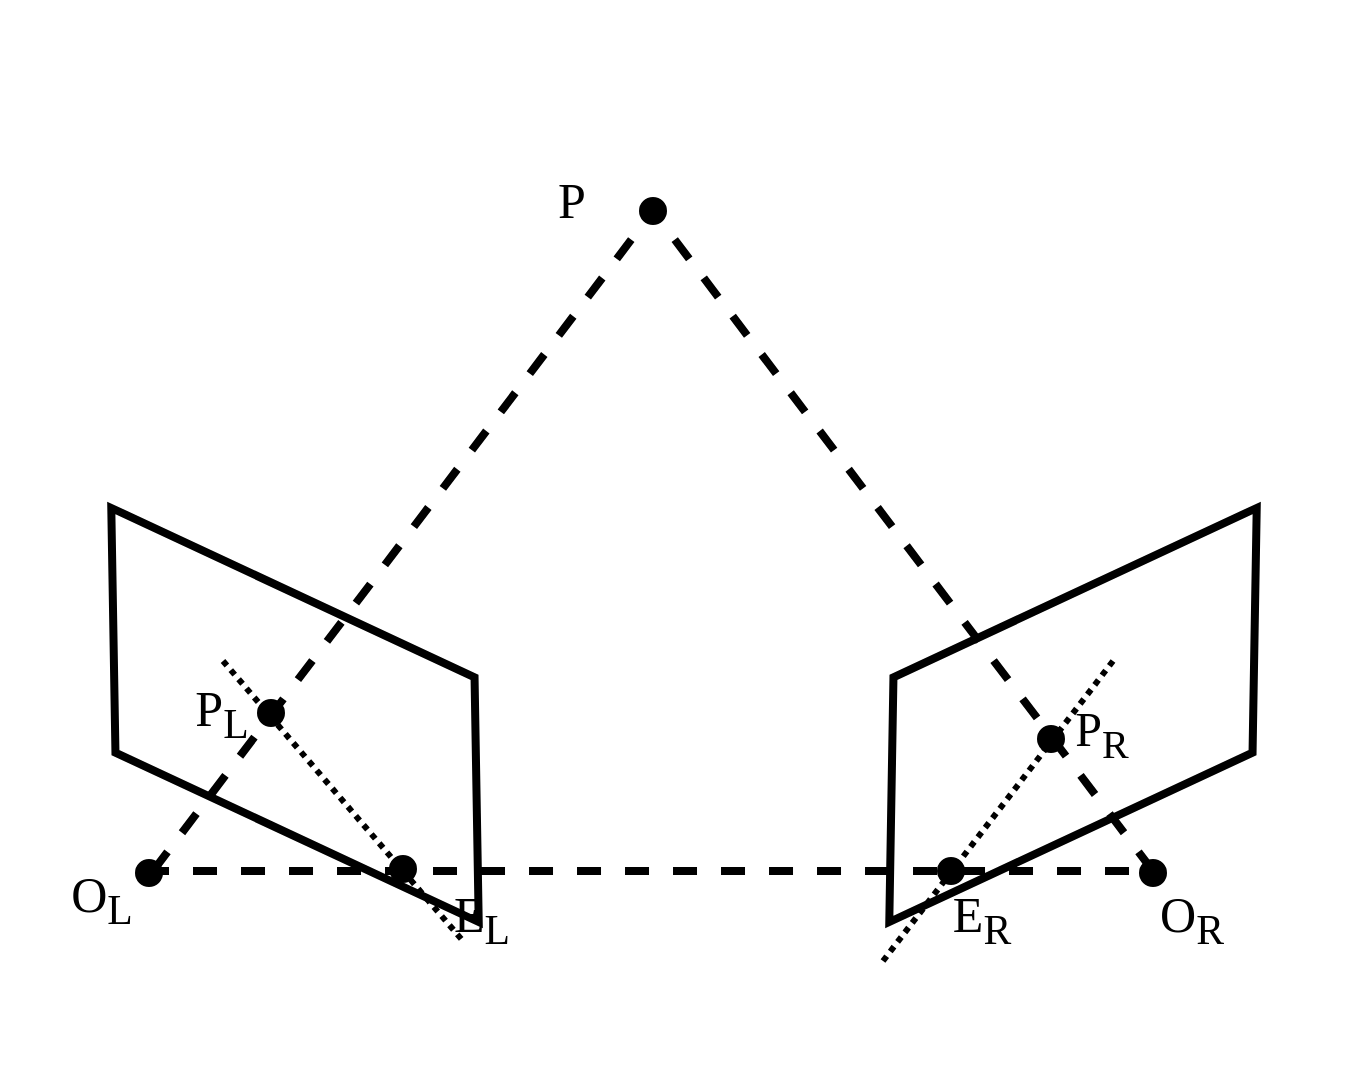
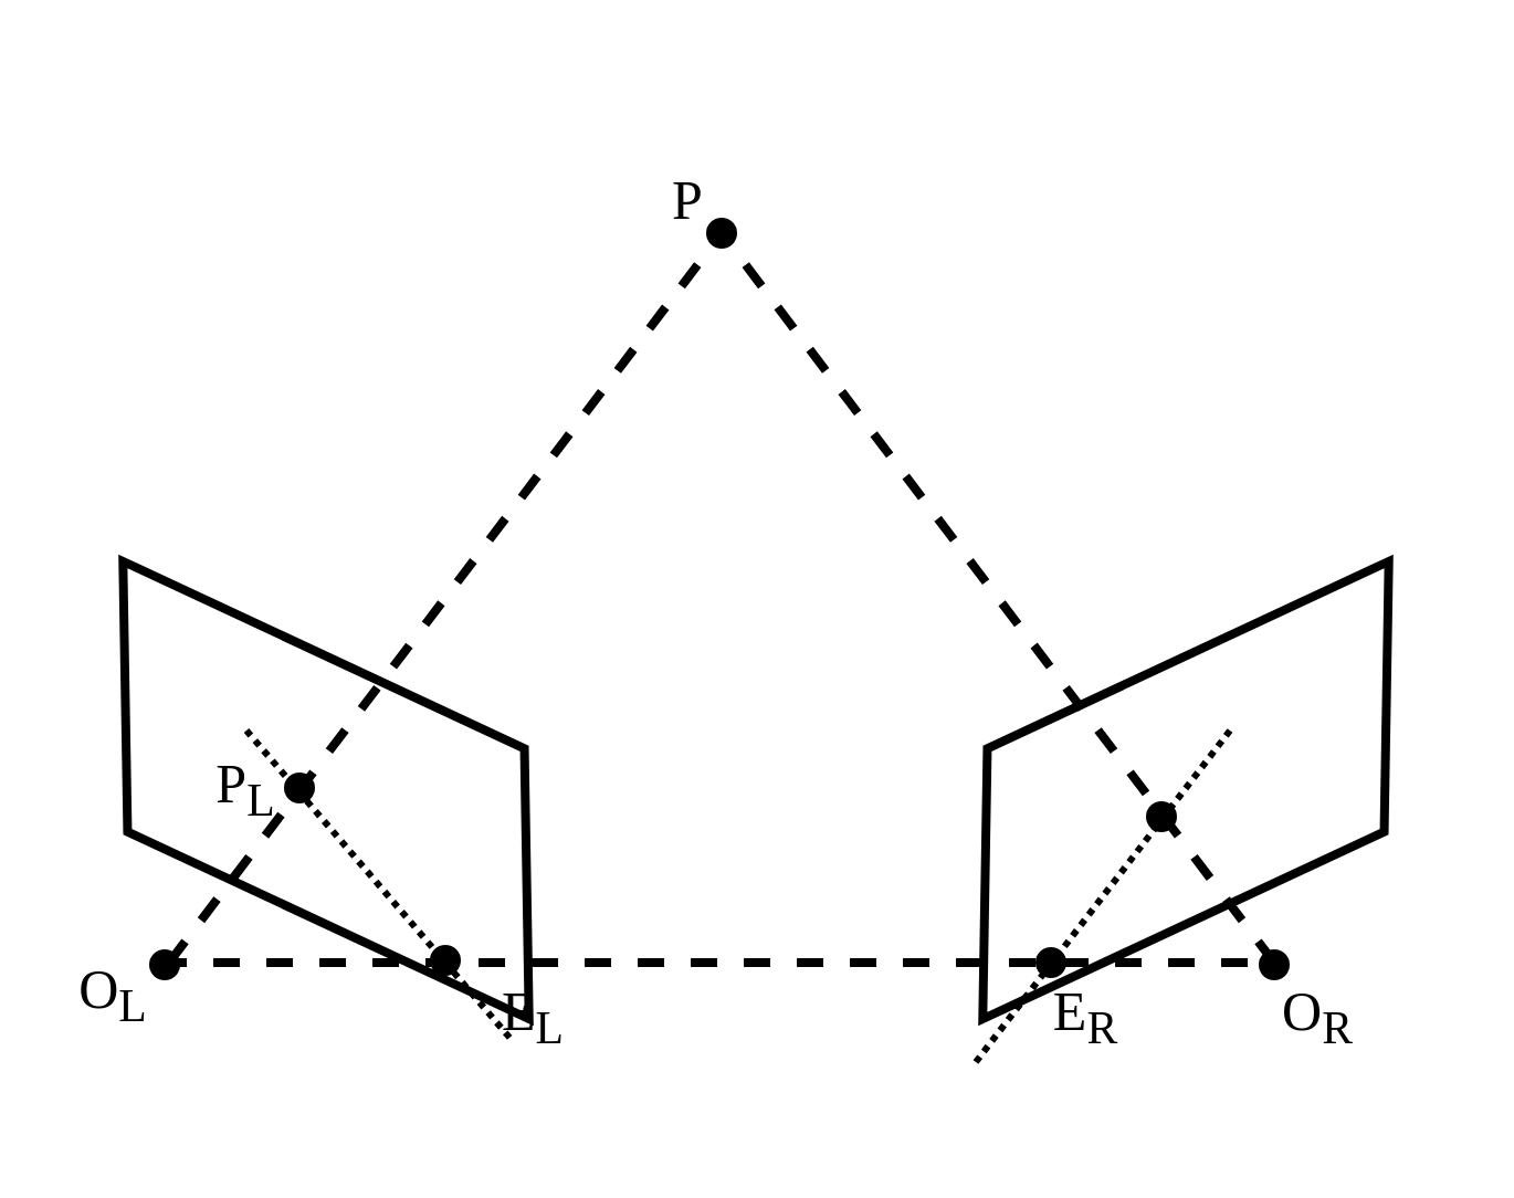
  <mxCell id="0" />
  <mxCell id="1" parent="0" />
  <mxCell id="2" value="" style="triangle;whiteSpace=wrap;html=1;rotation=-90;strokeWidth=4;fillColor=none;dashed=1;" vertex="1" parent="1"><mxGeometry x="161" y="20" width="330" height="500" as="geometry" /></mxCell>
  <mxCell id="3" value="" style="shape=parallelogram;perimeter=parallelogramPerimeter;whiteSpace=wrap;html=1;strokeWidth=4;fillColor=none;size=0.211;rotation=-25;" vertex="1" parent="1"><mxGeometry x="409" y="302" width="254" height="110" as="geometry" /></mxCell>
  <mxCell id="4" value="" style="shape=parallelogram;perimeter=parallelogramPerimeter;whiteSpace=wrap;html=1;strokeWidth=4;fillColor=none;size=0.211;rotation=25;direction=west;flipH=0;flipV=1;" vertex="1" parent="1"><mxGeometry x="20" y="302" width="254" height="110" as="geometry" /></mxCell>
  <mxCell id="5" value="" style="endArrow=none;html=1;strokeWidth=3;dashed=1;dashPattern=1 1;" edge="1" parent="1"><mxGeometry width="50" height="50" relative="1" as="geometry"><mxPoint x="111" y="330" as="sourcePoint" /><mxPoint x="231" y="470" as="targetPoint" /></mxGeometry></mxCell>
  <mxCell id="6" value="" style="endArrow=none;dashed=1;html=1;strokeWidth=3;dashPattern=1 1;" edge="1" parent="1"><mxGeometry width="50" height="50" relative="1" as="geometry"><mxPoint x="556" y="330" as="sourcePoint" /><mxPoint x="441" y="480" as="targetPoint" /></mxGeometry></mxCell>
- <mxCell id="7" value="&lt;font style=&quot;font-size: 25px&quot; face=&quot;Verdana&quot;&gt;P&lt;/font&gt;" style="text;html=1;strokeColor=none;fillColor=none;align=center;verticalAlign=middle;whiteSpace=wrap;rounded=0;" vertex="1" parent="1"><mxGeometry x="266" y="90" width="40" height="20" as="geometry" /></mxCell>
+ <mxCell id="7" value="&lt;font style=&quot;font-size: 25px&quot; face=&quot;Verdana&quot;&gt;P&lt;/font&gt;" style="text;html=1;strokeColor=none;fillColor=none;align=center;verticalAlign=middle;whiteSpace=wrap;rounded=0;" vertex="1" parent="1"><mxGeometry x="291" y="80" width="40" height="20" as="geometry" /></mxCell>
  <mxCell id="8" value="&lt;font style=&quot;font-size: 25px&quot; face=&quot;Verdana&quot;&gt;O&lt;sub&gt;R&lt;/sub&gt;&lt;/font&gt;" style="text;html=1;strokeColor=none;fillColor=none;align=center;verticalAlign=middle;whiteSpace=wrap;rounded=0;" vertex="1" parent="1"><mxGeometry x="576" y="450" width="40" height="20" as="geometry" /></mxCell>
  <mxCell id="9" value="&lt;font style=&quot;font-size: 25px&quot; face=&quot;Verdana&quot;&gt;O&lt;sub&gt;L&lt;/sub&gt;&lt;/font&gt;" style="text;html=1;strokeColor=none;fillColor=none;align=center;verticalAlign=middle;whiteSpace=wrap;rounded=0;" vertex="1" parent="1"><mxGeometry x="31" y="440" width="40" height="20" as="geometry" /></mxCell>
  <mxCell id="10" value="&lt;font style=&quot;font-size: 25px&quot; face=&quot;Verdana&quot;&gt;E&lt;sub&gt;L&lt;/sub&gt;&lt;/font&gt;" style="text;html=1;strokeColor=none;fillColor=none;align=center;verticalAlign=middle;whiteSpace=wrap;rounded=0;" vertex="1" parent="1"><mxGeometry x="221" y="450" width="40" height="20" as="geometry" /></mxCell>
  <mxCell id="11" value="&lt;font style=&quot;font-size: 25px&quot; face=&quot;Verdana&quot;&gt;E&lt;sub&gt;R&lt;/sub&gt;&lt;/font&gt;" style="text;html=1;strokeColor=none;fillColor=none;align=center;verticalAlign=middle;whiteSpace=wrap;rounded=0;" vertex="1" parent="1"><mxGeometry x="471" y="450" width="40" height="20" as="geometry" /></mxCell>
  <mxCell id="12" value="&lt;font style=&quot;font-size: 25px&quot; face=&quot;Verdana&quot;&gt;P&lt;sub&gt;L&lt;/sub&gt;&lt;/font&gt;" style="text;html=1;strokeColor=none;fillColor=none;align=center;verticalAlign=middle;whiteSpace=wrap;rounded=0;" vertex="1" parent="1"><mxGeometry x="91" y="347" width="40" height="20" as="geometry" /></mxCell>
- <mxCell id="13" value="&lt;font style=&quot;font-size: 24px&quot; face=&quot;Verdana&quot;&gt;P&lt;sub&gt;R&lt;/sub&gt;&lt;/font&gt;" style="text;html=1;strokeColor=none;fillColor=none;align=center;verticalAlign=middle;whiteSpace=wrap;rounded=0;" vertex="1" parent="1"><mxGeometry x="531" y="357" width="40" height="20" as="geometry" /></mxCell>
  <mxCell id="14" value="" style="ellipse;whiteSpace=wrap;html=1;aspect=fixed;strokeWidth=4;fillColor=#000000;" vertex="1" parent="1"><mxGeometry x="69" y="431" width="10" height="10" as="geometry" /></mxCell>
  <mxCell id="15" value="" style="ellipse;whiteSpace=wrap;html=1;aspect=fixed;strokeWidth=4;fillColor=#000000;" vertex="1" parent="1"><mxGeometry x="130" y="351" width="10" height="10" as="geometry" /></mxCell>
  <mxCell id="16" value="" style="ellipse;whiteSpace=wrap;html=1;aspect=fixed;strokeWidth=4;fillColor=#000000;" vertex="1" parent="1"><mxGeometry x="196" y="429" width="10" height="10" as="geometry" /></mxCell>
  <mxCell id="17" value="" style="ellipse;whiteSpace=wrap;html=1;aspect=fixed;strokeWidth=4;fillColor=#000000;" vertex="1" parent="1"><mxGeometry x="571" y="431" width="10" height="10" as="geometry" /></mxCell>
  <mxCell id="18" value="" style="ellipse;whiteSpace=wrap;html=1;aspect=fixed;strokeWidth=4;fillColor=#000000;" vertex="1" parent="1"><mxGeometry x="520" y="364" width="10" height="10" as="geometry" /></mxCell>
  <mxCell id="19" value="" style="ellipse;whiteSpace=wrap;html=1;aspect=fixed;strokeWidth=4;fillColor=#000000;" vertex="1" parent="1"><mxGeometry x="470" y="430" width="10" height="10" as="geometry" /></mxCell>
  <mxCell id="20" value="" style="ellipse;whiteSpace=wrap;html=1;aspect=fixed;strokeWidth=4;fillColor=#000000;" vertex="1" parent="1"><mxGeometry x="321" y="100" width="10" height="10" as="geometry" /></mxCell>
